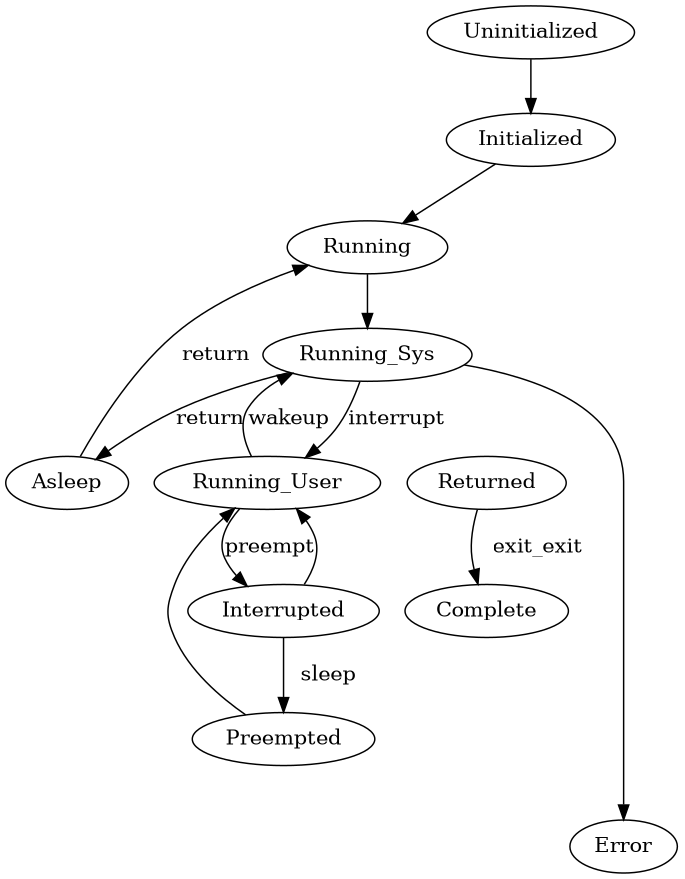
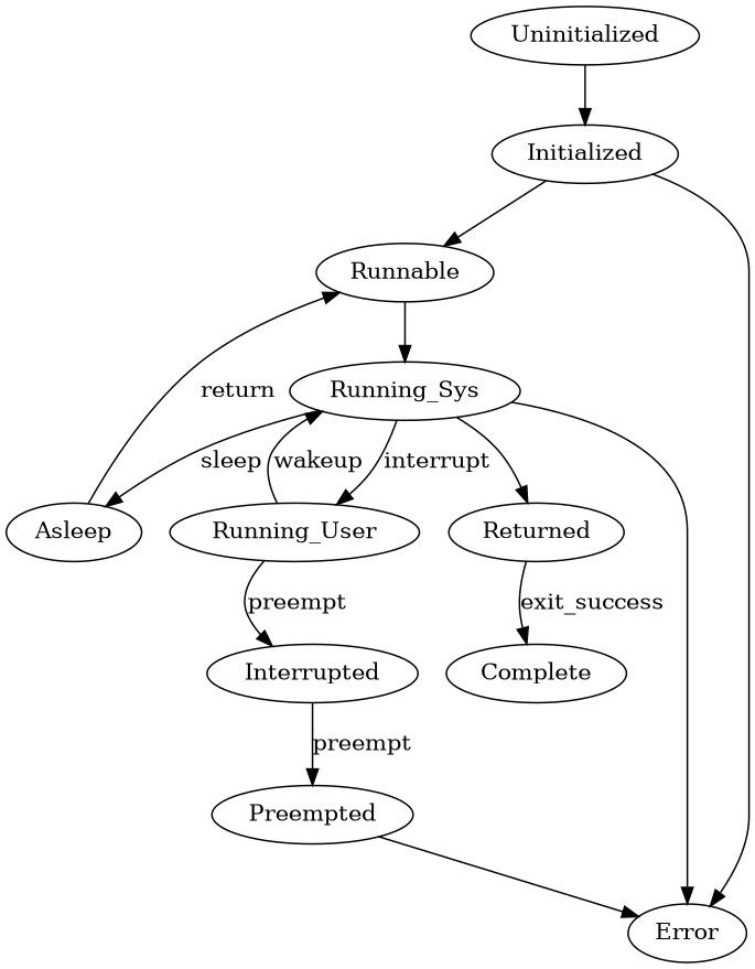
  digraph {
    Uninitialized
    Initialized
-   Runnable [label=Running]
+   Runnable
    Error
    Running_Sys
    Running_User
    Asleep
    Returned
    Interrupted
    Complete
    Preempted
    Uninitialized -> Initialized
    Initialized -> Runnable
+   Initialized -> Error
    Runnable -> Running_Sys
    Running_Sys -> Error
    Running_Sys -> Running_User [label=interrupt]
-   Running_Sys -> Asleep [label=return]
+   Running_Sys -> Asleep [label=sleep]
+   Running_Sys -> Returned
    Running_User -> Running_Sys [label=wakeup]
    Running_User -> Interrupted [label=preempt]
    Asleep -> Runnable [label=return]
-   Returned -> Complete [label=exit_exit]
-   Interrupted -> Running_User
-   Interrupted -> Preempted [label=sleep]
-   Preempted -> Running_User
+   Returned -> Complete [label=exit_success]
+   Interrupted -> Preempted [label=preempt]
+   Preempted -> Error
  }
